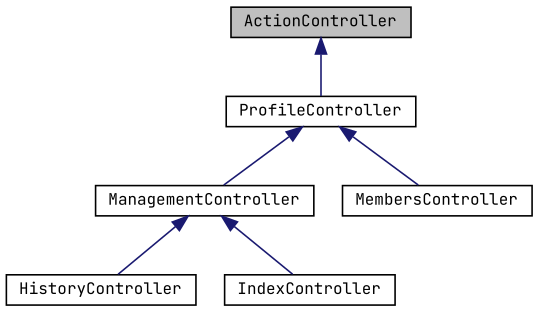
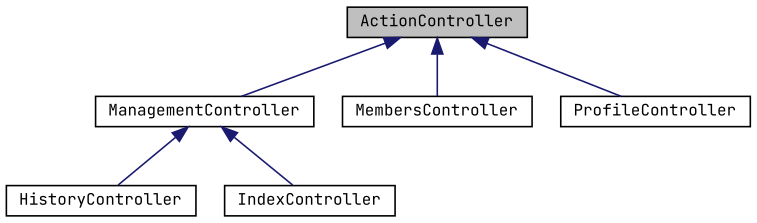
  digraph {
    fontname="JetBrains Mono"
    rankdir=TB
    node [color=black fillcolor=white fontname="JetBrains Mono" fontsize=10 shape=record style=filled]
    edge [color=midnightblue dir=back fontname="JetBrains Mono" fontsize=10 labelfontname=Helvetica labelfontsize=10 style=solid]
    n1 [fillcolor=grey75 fontcolor=black height=0.2 label=ActionController width=0.4]
    n2 [height=0.2 label=ManagementController width=0.4]
    n3 [height=0.2 label=MembersController width=0.4]
    n4 [height=0.2 label=ProfileController width=0.4]
    n5 [height=0.2 label=HistoryController width=0.4]
    n6 [height=0.2 label=IndexController width=0.4]
-   n4 -> n2
-   n4 -> n3
+   n1 -> n2
+   n1 -> n3
    n1 -> n4
    n2 -> n5
    n2 -> n6
  }
